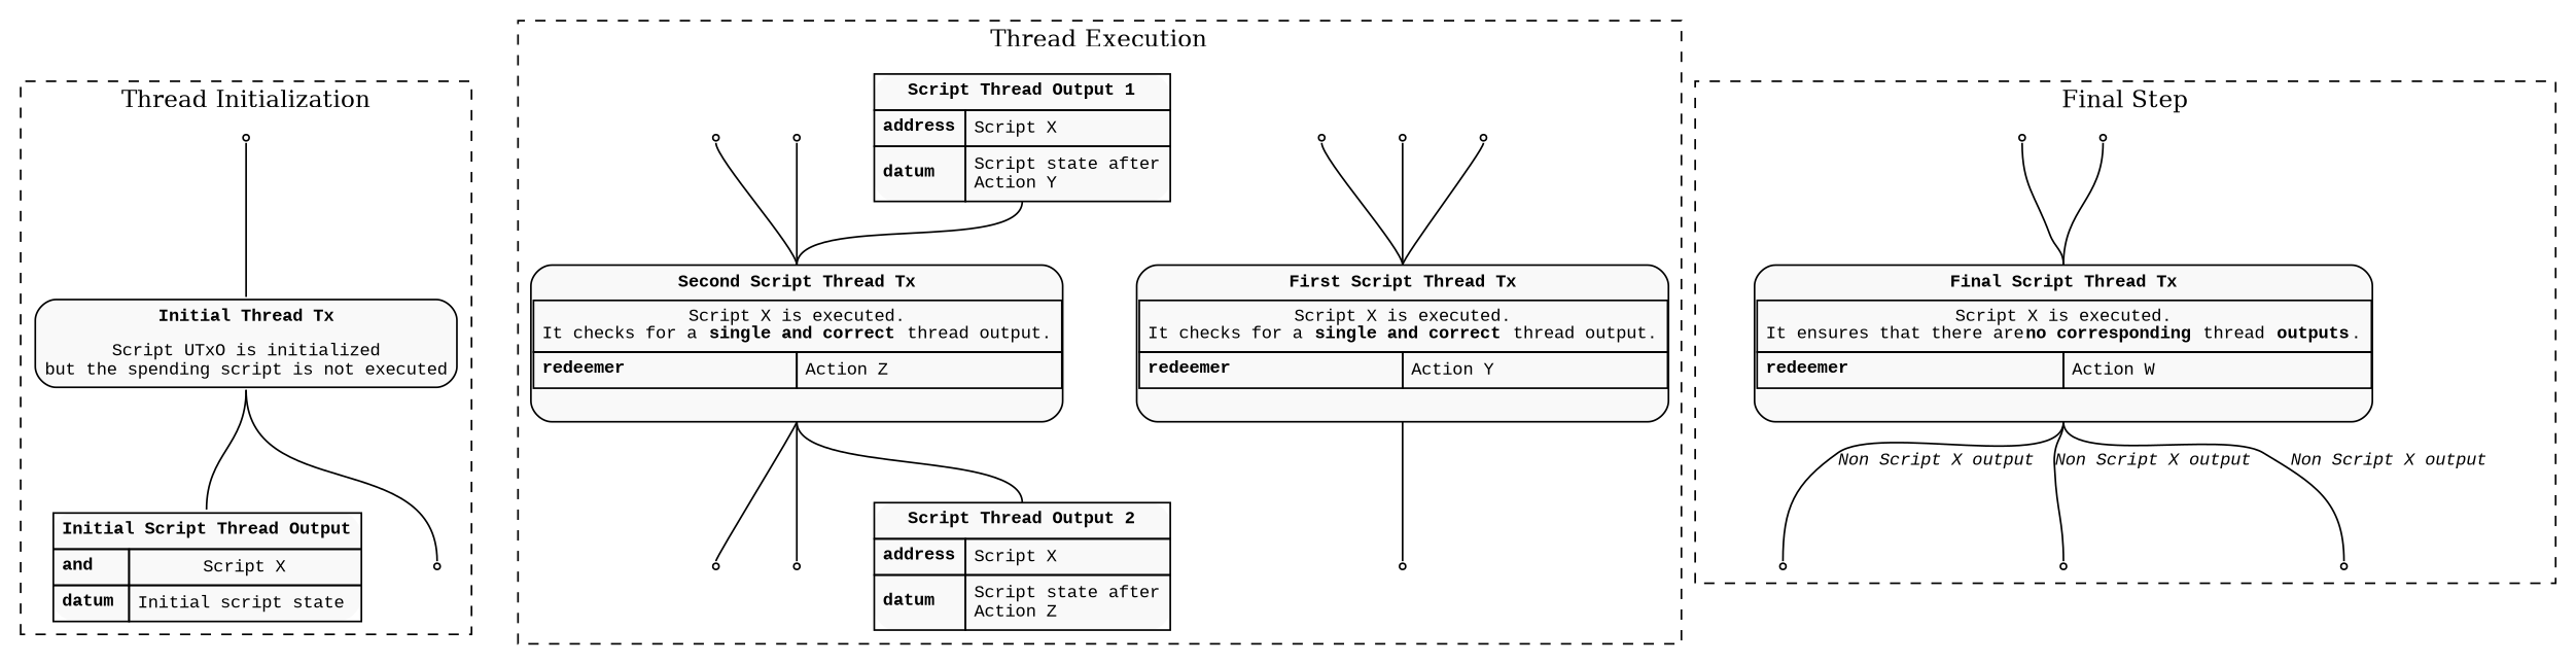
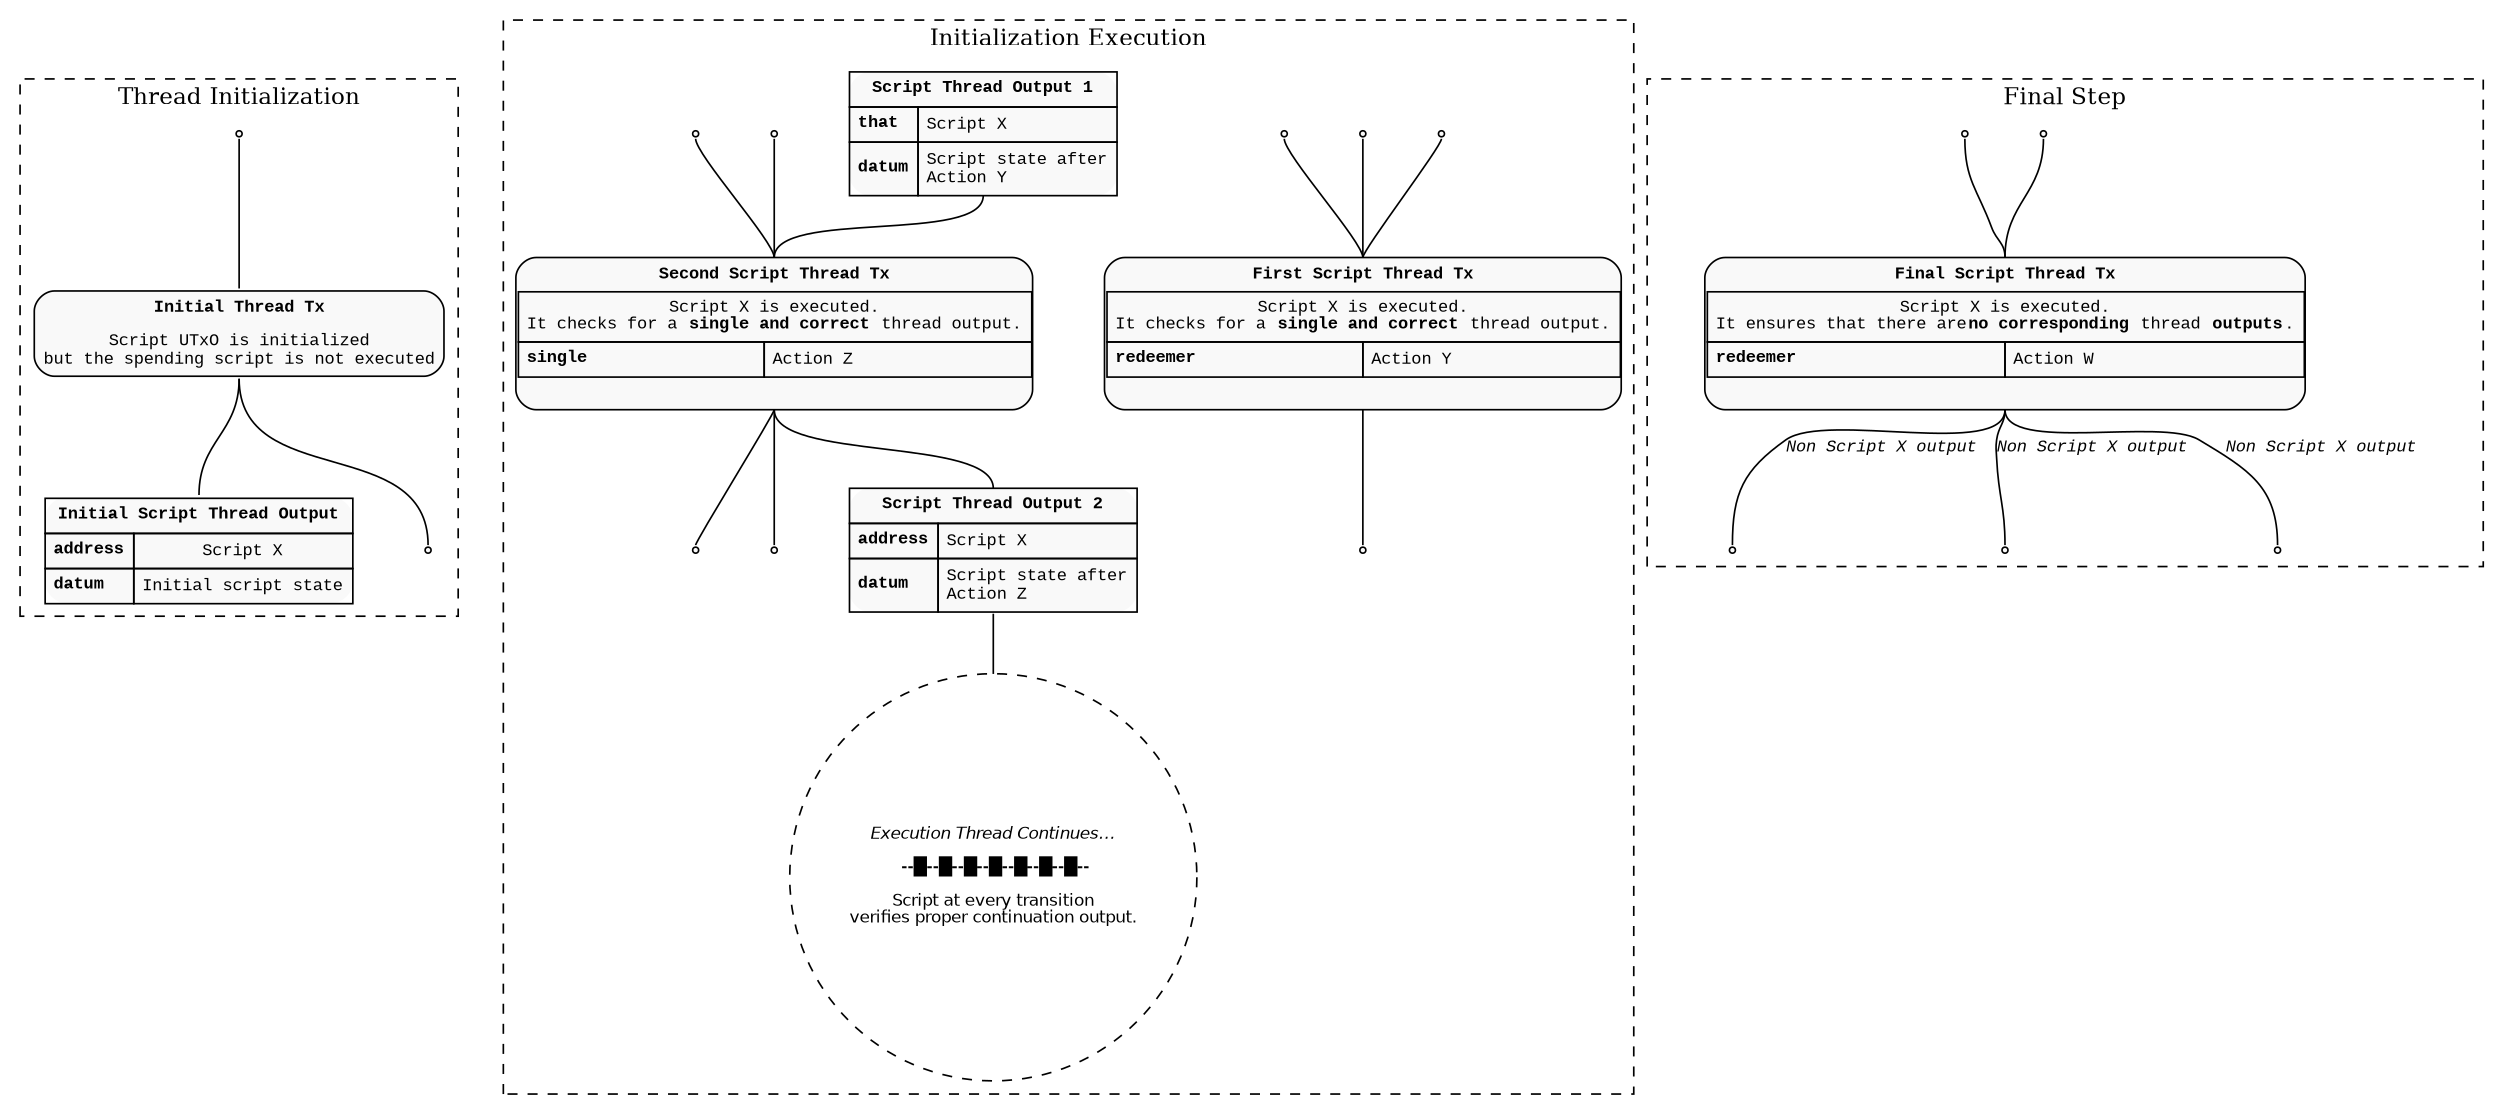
  digraph {
    nodesep=0.6
    rankdir=TD
    ranksep=0.5
    node [fillcolor="#f9f9f9" fontname="Courier New" fontsize=10 shape=point style="filled,rounded"]
    edge [arrowhead=none color="#aaa" fontname="Courier New" fontsize=10 headport=n tailport=s]
    D1_InitFundingOutput
    n2 [color="#aaa" label=<       <TABLE CELLSPACING="0" CELLPADDING="4" BORDER="1" CELLBORDER="0" style="rounded" color="#aaa">         <TR>           <TD colspan="2" align="center"><b>Initial Thread Tx</b></TD>         </TR>         <TR>           <TD align="left">Script UTxO is initialized<br/>but the spending script is not executed</TD>         </TR>       </TABLE>     > shape=plain]
-   n3 [border=1 color="#000" label=<       <TABLE CELLSPACING="0" CELLPADDING="4" BORDER="0" CELLBORDER="1" style="rounded" color="#aaa">         <TR>           <TD colspan="2" align="center"><b>Initial Script Thread Output</b></TD>         </TR>         <TR>           <TD align="left"><b>and</b></TD>           <TD>Script X</TD>         </TR>         <TR>           <TD align="left"><b>datum</b></TD>           <TD align="left" balign="left">Initial script state</TD>         </TR>         </TABLE>     > shape=plain]
+   n3 [border=1 color="#000" label=<       <TABLE CELLSPACING="0" CELLPADDING="4" BORDER="0" CELLBORDER="1" style="rounded" color="#aaa">         <TR>           <TD colspan="2" align="center"><b>Initial Script Thread Output</b></TD>         </TR>         <TR>           <TD align="left"><b>address</b></TD>           <TD>Script X</TD>         </TR>         <TR>           <TD align="left"><b>datum</b></TD>           <TD align="left" balign="left">Initial script state</TD>         </TR>         </TABLE>     > shape=plain]
    D1_InitChangeOutput
    n5 [color="#aaa" label=<       <TABLE CELLSPACING="0" CELLPADDING="4" BORDER="1" CELLBORDER="0" style="rounded" color="#aaa">         <TR>           <TD align="center"><b>First Script Thread Tx</b></TD>         </TR>         <TR>           <TD cellpadding="0" align="left">             <TABLE CELLSPACING="0" CELLPADDING="4" BORDER="0" CELLBORDER="1" style="rounded" color="#aaa">               <TR>                 <TD align="left" colspan="2">Script X is executed.<br/>It checks for a <b>single and correct</b> thread output.</TD>               </TR>               <TR>                 <TD align="left"><b>redeemer</b></TD>                 <TD align="left" balign="left">Action Y</TD>               </TR>             </TABLE>           </TD>         </TR>         <TR>           <TD align="left"> </TD>         </TR>       </TABLE>     > shape=plain]
-   n6 [border=1 color="#000" label=<       <TABLE CELLSPACING="0" CELLPADDING="4" BORDER="0" CELLBORDER="1" style="rounded" color="#aaa">         <TR>           <TD colspan="2" align="center"><b>Script Thread Output 1</b></TD>         </TR>         <TR>           <TD align="left"><b>address</b></TD>           <TD align="left" balign="left">Script X</TD>         </TR>         <TR>           <TD align="left"><b>datum</b></TD>           <TD align="left" balign="left">Script state after<br />Action Y</TD>         </TR>       </TABLE>     > shape=plain]
+   n6 [border=1 color="#000" label=<       <TABLE CELLSPACING="0" CELLPADDING="4" BORDER="0" CELLBORDER="1" style="rounded" color="#aaa">         <TR>           <TD colspan="2" align="center"><b>Script Thread Output 1</b></TD>         </TR>         <TR>           <TD align="left"><b>that</b></TD>           <TD align="left" balign="left">Script X</TD>         </TR>         <TR>           <TD align="left"><b>datum</b></TD>           <TD align="left" balign="left">Script state after<br />Action Y</TD>         </TR>       </TABLE>     > shape=plain]
    D2_ScriptThreadTx1ExtraOutput
    D2_ScriptThreadTx1ExtraInput1
    D2_ScriptThreadTx1ExtraInput2
    D2_ScriptThreadTx1ExtraInput3
-   n11 [color="#aaa" label=<       <TABLE CELLSPACING="0" CELLPADDING="4" BORDER="1" CELLBORDER="0" style="rounded" color="#aaa">         <TR>           <TD align="center"><b>Second Script Thread Tx</b></TD>         </TR>         <TR>           <TD cellpadding="0" align="left">             <TABLE CELLSPACING="0" CELLPADDING="4" BORDER="0" CELLBORDER="1" style="rounded" color="#aaa">               <TR>                 <TD align="left" colspan="2">Script X is executed.<br/>It checks for a <b>single and correct</b> thread output.</TD>               </TR>               <TR>                 <TD align="left"><b>redeemer</b></TD>                 <TD align="left" balign="left">Action Z</TD>               </TR>             </TABLE>           </TD>         </TR>         <TR>           <TD> </TD>         </TR>       </TABLE>     > shape=plain]
+   n11 [color="#aaa" label=<       <TABLE CELLSPACING="0" CELLPADDING="4" BORDER="1" CELLBORDER="0" style="rounded" color="#aaa">         <TR>           <TD align="center"><b>Second Script Thread Tx</b></TD>         </TR>         <TR>           <TD cellpadding="0" align="left">             <TABLE CELLSPACING="0" CELLPADDING="4" BORDER="0" CELLBORDER="1" style="rounded" color="#aaa">               <TR>                 <TD align="left" colspan="2">Script X is executed.<br/>It checks for a <b>single and correct</b> thread output.</TD>               </TR>               <TR>                 <TD align="left"><b>single</b></TD>                 <TD align="left" balign="left">Action Z</TD>               </TR>             </TABLE>           </TD>         </TR>         <TR>           <TD> </TD>         </TR>       </TABLE>     > shape=plain]
    n12 [border=1 color="#000" label=<       <TABLE CELLSPACING="0" CELLPADDING="4" BORDER="0" CELLBORDER="1" style="rounded" color="#aaa">         <TR>           <TD colspan="2" align="center"><b>Script Thread Output 2</b></TD>         </TR>         <TR>           <TD align="left"><b>address</b></TD>           <TD align="left" balign="left">Script X</TD>         </TR>         <TR>           <TD align="left"><b>datum</b></TD>           <TD align="left" balign="left">Script state after<br />Action Z</TD>         </TR>       </TABLE>     > shape=plain]
    D2_ScriptThreadTx2ExtraOutput1
    D2_ScriptThreadTx2ExtraOutput2
    D2_ScriptThreadTx2ExtraInput1
    D2_ScriptThreadTx2ExtraInput2
+   n17 [color="#aaa" fillcolor=white fontname=Helvetica label=<<i>Execution Thread Continues…</i><br/><br/> --█--█--█--█--█--█--█--<br/><br/>Script at every transition<br/>verifies proper continuation output.> margin=0 padding=0 shape=circle style="dashed,rounded"]
    n18 [color="#aaa" label=<       <TABLE CELLSPACING="0" CELLPADDING="4" BORDER="1" CELLBORDER="0" style="rounded" color="#aaa">         <TR>           <TD align="center"><b>Final Script Thread Tx</b></TD>         </TR>         <TR>           <TD cellpadding="0" align="left">             <TABLE CELLSPACING="0" CELLPADDING="4" BORDER="0" CELLBORDER="1" style="rounded" color="#aaa">               <TR>                 <TD align="left" colspan="2">Script X is executed.<br/>It ensures that there are<b>no corresponding</b> thread <b>outputs</b>.</TD>               </TR>               <TR>                 <TD align="left"><b>redeemer</b></TD>                 <TD align="left" balign="left">Action W</TD>               </TR>             </TABLE>           </TD>         </TR>         <TR>           <TD> </TD>         </TR>       </TABLE>     > shape=plain]
    D3_ScriptThreadFinalStepTxOutput1
    D3_ScriptThreadFinalStepTxOutput2
    D3_ScriptThreadFinalStepTxOutput3
    D3_ScriptThreadFinalStepTxExtraInput1
    D3_ScriptThreadFinalStepTxExtraInput2
    subgraph cluster_1 {
      label="Thread Initialization"
      style=dashed
      D1_InitFundingOutput
      n2
      n3
      D1_InitChangeOutput
    }
    subgraph cluster_2 {
-     label="Thread Execution"
+     label="Initialization Execution"
      labelloc=top
      style=dashed
      n5
      n6
      D2_ScriptThreadTx1ExtraOutput
      D2_ScriptThreadTx1ExtraInput1
      D2_ScriptThreadTx1ExtraInput2
      D2_ScriptThreadTx1ExtraInput3
      n11
      n12
      D2_ScriptThreadTx2ExtraOutput1
      D2_ScriptThreadTx2ExtraOutput2
      D2_ScriptThreadTx2ExtraInput1
      D2_ScriptThreadTx2ExtraInput2
+     n17
    }
    subgraph cluster_3 {
      label="Final Step"
      labelloc=top
      style=dashed
      n18
      D3_ScriptThreadFinalStepTxOutput1
      D3_ScriptThreadFinalStepTxOutput2
      D3_ScriptThreadFinalStepTxOutput3
      D3_ScriptThreadFinalStepTxExtraInput1
      D3_ScriptThreadFinalStepTxExtraInput2
    }
    D1_InitFundingOutput -> n2
    n2 -> n3
    n2 -> D1_InitChangeOutput
    n5 -> D2_ScriptThreadTx1ExtraOutput
    n6 -> n11
    D2_ScriptThreadTx1ExtraInput1 -> n5
    D2_ScriptThreadTx1ExtraInput2 -> n5
    D2_ScriptThreadTx1ExtraInput3 -> n5
    n11 -> n12
    n11 -> D2_ScriptThreadTx2ExtraOutput1
    n11 -> D2_ScriptThreadTx2ExtraOutput2
+   n12 -> n17
    D2_ScriptThreadTx2ExtraInput1 -> n11
    D2_ScriptThreadTx2ExtraInput2 -> n11
    n18 -> D3_ScriptThreadFinalStepTxOutput1 [label=<<i>Non Script X output</i>>]
    n18 -> D3_ScriptThreadFinalStepTxOutput2 [label=<<i>Non Script X output</i>>]
    n18 -> D3_ScriptThreadFinalStepTxOutput3 [label=<<i>Non Script X output</i>>]
    D3_ScriptThreadFinalStepTxExtraInput1 -> n18
    D3_ScriptThreadFinalStepTxExtraInput2 -> n18
  }
